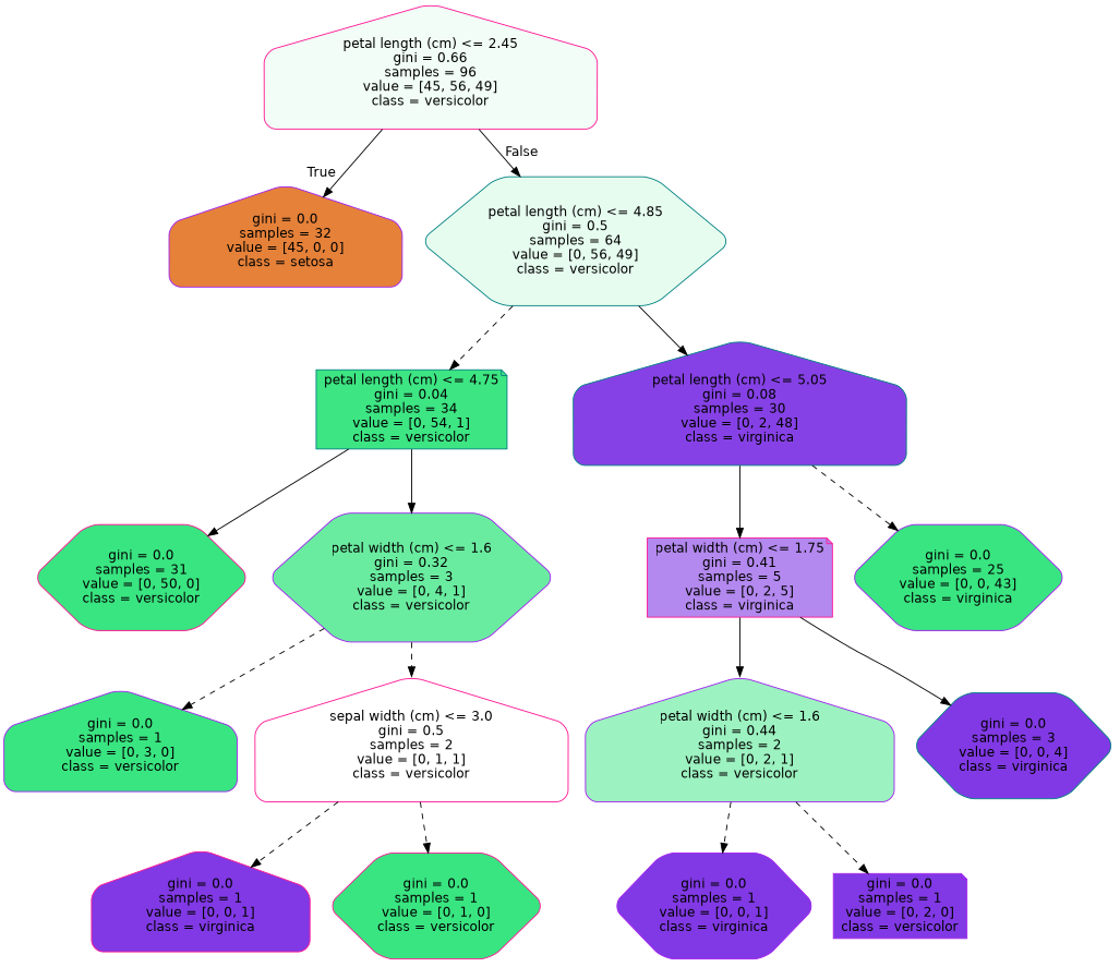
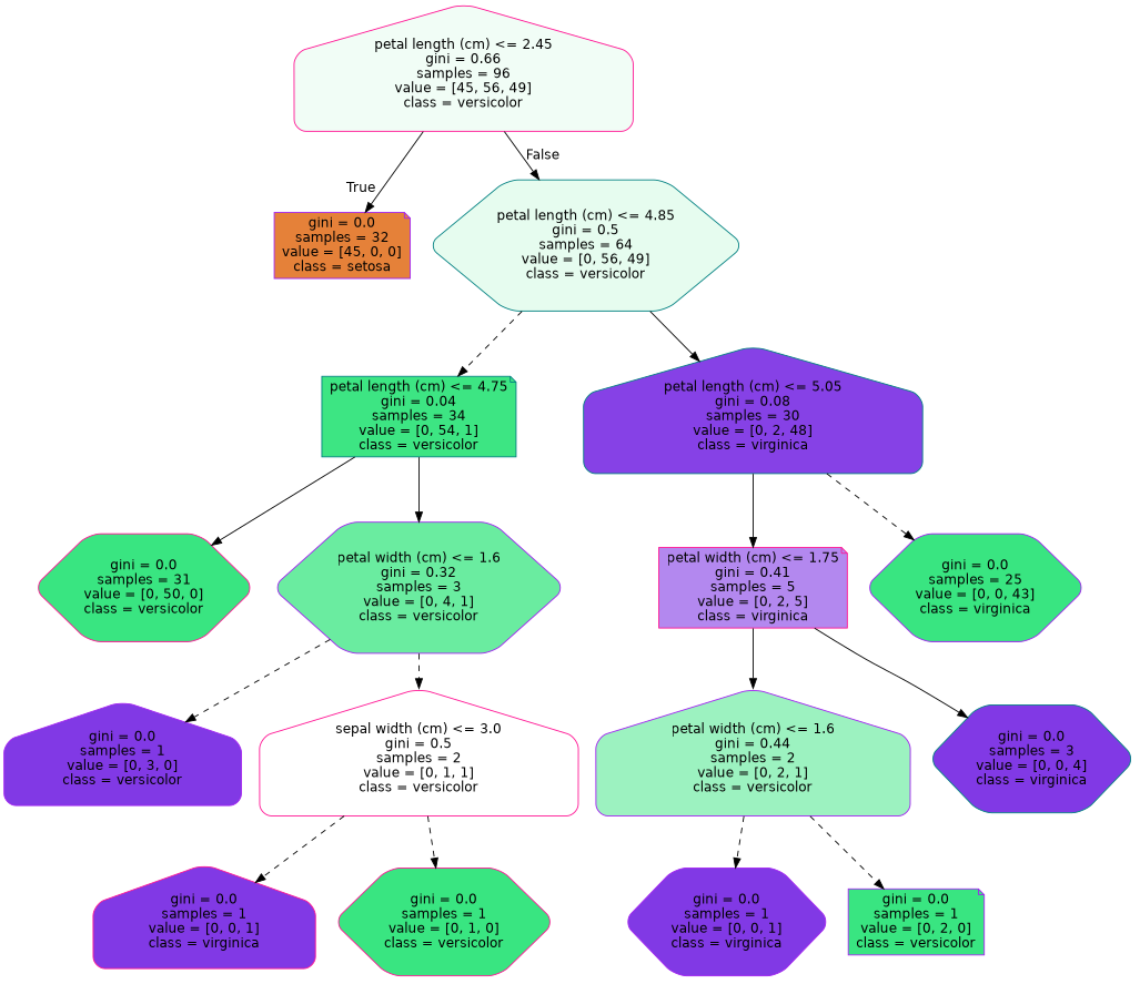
  digraph {
    node [color=purple fillcolor="#39e581" fontname=helvetica shape=hexagon style="filled, rounded"]
    edge [fontname=helvetica style=solid]
    n1 [color=deeppink fillcolor="#f1fdf6" label="petal length (cm) <= 2.45\ngini = 0.66\nsamples = 96\nvalue = [45, 56, 49]\nclass = versicolor" shape=house]
-   n2 [fillcolor="#e58139" label="gini = 0.0\nsamples = 32\nvalue = [45, 0, 0]\nclass = setosa" shape=house]
+   n2 [fillcolor="#e58139" label="gini = 0.0\nsamples = 32\nvalue = [45, 0, 0]\nclass = setosa" shape=note]
    n3 [color=teal fillcolor="#e6fcef" label="petal length (cm) <= 4.85\ngini = 0.5\nsamples = 64\nvalue = [0, 56, 49]\nclass = versicolor"]
    n4 [color=teal fillcolor="#3de583" label="petal length (cm) <= 4.75\ngini = 0.04\nsamples = 34\nvalue = [0, 54, 1]\nclass = versicolor" shape=note]
    n5 [color=teal fillcolor="#8641e6" label="petal length (cm) <= 5.05\ngini = 0.08\nsamples = 30\nvalue = [0, 2, 48]\nclass = virginica" shape=house]
    n6 [color=deeppink label="gini = 0.0\nsamples = 31\nvalue = [0, 50, 0]\nclass = versicolor"]
    n7 [fillcolor="#6aeca0" label="petal width (cm) <= 1.6\ngini = 0.32\nsamples = 3\nvalue = [0, 4, 1]\nclass = versicolor"]
    n8 [color=deeppink fillcolor="#b388ef" label="petal width (cm) <= 1.75\ngini = 0.41\nsamples = 5\nvalue = [0, 2, 5]\nclass = virginica" shape=note]
    n9 [label="gini = 0.0\nsamples = 25\nvalue = [0, 0, 43]\nclass = virginica"]
-   n10 [label="gini = 0.0\nsamples = 1\nvalue = [0, 3, 0]\nclass = versicolor" shape=house]
+   n10 [fillcolor="#8139e5" label="gini = 0.0\nsamples = 1\nvalue = [0, 3, 0]\nclass = versicolor" shape=house]
    n11 [color=deeppink fillcolor="#ffffff" label="sepal width (cm) <= 3.0\ngini = 0.5\nsamples = 2\nvalue = [0, 1, 1]\nclass = versicolor" shape=house]
    n12 [color=deeppink fillcolor="#8139e5" label="gini = 0.0\nsamples = 1\nvalue = [0, 0, 1]\nclass = virginica" shape=house]
    n13 [color=deeppink label="gini = 0.0\nsamples = 1\nvalue = [0, 1, 0]\nclass = versicolor"]
    n14 [fillcolor="#9cf2c0" label="petal width (cm) <= 1.6\ngini = 0.44\nsamples = 2\nvalue = [0, 2, 1]\nclass = versicolor" shape=house]
    n15 [color=teal fillcolor="#8139e5" label="gini = 0.0\nsamples = 3\nvalue = [0, 0, 4]\nclass = virginica"]
    n16 [fillcolor="#8139e5" label="gini = 0.0\nsamples = 1\nvalue = [0, 0, 1]\nclass = virginica"]
-   n17 [fillcolor="#8139e5" label="gini = 0.0\nsamples = 1\nvalue = [0, 2, 0]\nclass = versicolor" shape=note]
+   n17 [label="gini = 0.0\nsamples = 1\nvalue = [0, 2, 0]\nclass = versicolor" shape=note]
    n1 -> n2 [headlabel=True labelangle=45 labeldistance=2.5]
    n1 -> n3 [headlabel=False labelangle=-45 labeldistance=2.5]
    n3 -> n4 [style=dashed]
    n3 -> n5
    n4 -> n6
    n4 -> n7
    n5 -> n8
    n5 -> n9 [style=dashed]
    n7 -> n10 [style=dashed]
    n7 -> n11 [style=dashed]
    n8 -> n14
    n8 -> n15
    n11 -> n12 [style=dashed]
    n11 -> n13 [style=dashed]
    n14 -> n16 [style=dashed]
    n14 -> n17 [style=dashed]
  }
